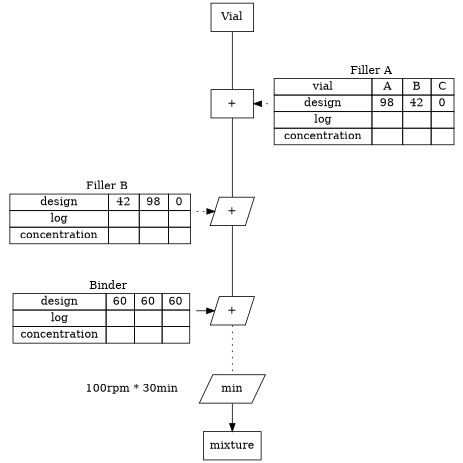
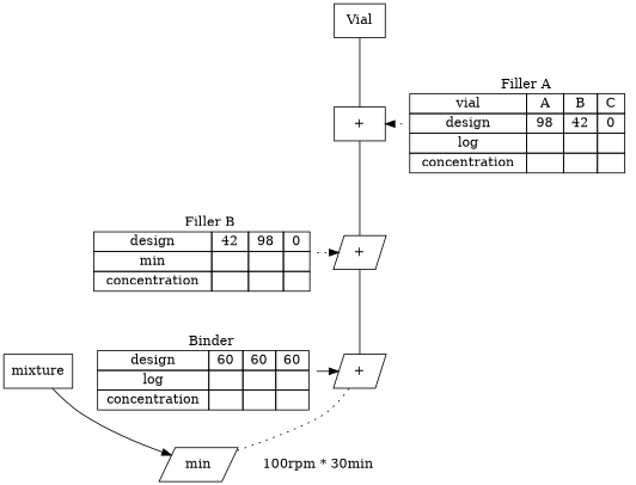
  digraph {
    rankdir=TB
    node [shape=none]
    edge [style=solid]
    n1 [label="+" shape=box]
    n2 [label=<         <TABLE BORDER="0" CELLBORDER="0" CELLSPACING="0">             <TR>                 <TD COLSPAN="4" ALIGN="LEFT">                     Filler A                 </TD>             </TR>             <TR>                 <TD BORDER="1"> vial </TD>                 <TD BORDER="1"> A </TD>                 <TD BORDER="1"> B </TD>                 <TD BORDER="1"> C </TD>             </TR>             <TR>                 <TD BORDER="1"> design </TD>                 <TD BORDER="1"> 98 </TD>                 <TD BORDER="1"> 42 </TD>                 <TD BORDER="1"> 0 </TD>             </TR>             <TR>                 <TD BORDER="1"> log </TD>                 <TD BORDER="1">  </TD>                 <TD BORDER="1">  </TD>                 <TD BORDER="1">  </TD>             </TR>             <TR>                 <TD BORDER="1"> concentration </TD>                 <TD BORDER="1">  </TD>                 <TD BORDER="1">  </TD>                 <TD BORDER="1">  </TD>             </TR>         </TABLE>     >]
    n3 [label="+" shape=parallelogram]
-   n4 [label=<         <TABLE BORDER="0" CELLBORDER="0" CELLSPACING="0">             <TR>                 <TD COLSPAN="4" ALIGN="LEFT">                     Filler B                 </TD>             </TR>             <TR>                 <TD BORDER="1"> design </TD>                 <TD BORDER="1"> 42 </TD>                 <TD BORDER="1"> 98 </TD>                 <TD BORDER="1"> 0 </TD>             </TR>             <TR>                 <TD BORDER="1"> log </TD>                 <TD BORDER="1">  </TD>                 <TD BORDER="1">  </TD>                 <TD BORDER="1">  </TD>             </TR>             <TR>                 <TD BORDER="1"> concentration </TD>                 <TD BORDER="1">  </TD>                 <TD BORDER="1">  </TD>                 <TD BORDER="1">  </TD>             </TR>         </TABLE>     >]
+   n4 [label=<         <TABLE BORDER="0" CELLBORDER="0" CELLSPACING="0">             <TR>                 <TD COLSPAN="4" ALIGN="LEFT">                     Filler B                 </TD>             </TR>             <TR>                 <TD BORDER="1"> design </TD>                 <TD BORDER="1"> 42 </TD>                 <TD BORDER="1"> 98 </TD>                 <TD BORDER="1"> 0 </TD>             </TR>             <TR>                 <TD BORDER="1"> min </TD>                 <TD BORDER="1">  </TD>                 <TD BORDER="1">  </TD>                 <TD BORDER="1">  </TD>             </TR>             <TR>                 <TD BORDER="1"> concentration </TD>                 <TD BORDER="1">  </TD>                 <TD BORDER="1">  </TD>                 <TD BORDER="1">  </TD>             </TR>         </TABLE>     >]
    n5 [label="+" shape=parallelogram]
    n6 [label=<         <TABLE BORDER="0" CELLBORDER="0" CELLSPACING="0">             <TR>                 <TD COLSPAN="4" ALIGN="LEFT">                     Binder                 </TD>             </TR>             <TR>                 <TD BORDER="1"> design </TD>                 <TD BORDER="1"> 60 </TD>                 <TD BORDER="1"> 60 </TD>                 <TD BORDER="1"> 60 </TD>             </TR>             <TR>                 <TD BORDER="1"> log </TD>                 <TD BORDER="1">  </TD>                 <TD BORDER="1">  </TD>                 <TD BORDER="1">  </TD>             </TR>             <TR>                 <TD BORDER="1"> concentration </TD>                 <TD BORDER="1">  </TD>                 <TD BORDER="1">  </TD>                 <TD BORDER="1">  </TD>             </TR>         </TABLE>     >]
    n7 [label=min shape=parallelogram]
    n8 [label="100rpm * 30min"]
    n9 [label=mixture shape=box]
    n10 [label=Vial shape=box]
    subgraph sub_1 {
      rank=same
      n1
      n2
    }
    subgraph sub_2 {
      rank=same
      n3
      n4
    }
    subgraph sub_3 {
      rank=same
      n5
      n6
    }
    subgraph sub_4 {
      rank=same
      n7
      n8
    }
    n1 -> n3 [dir=none]
    n2 -> n1 [constraint=false style=dotted]
    n3 -> n5 [dir=none]
    n4 -> n3 [constraint=false style=dotted]
    n5 -> n7 [dir=none style=dotted]
    n6 -> n5 [constraint=false]
-   n7 -> n9
+   n9 -> n7
    n8 -> n7 [constraint=false style=invis]
    n10 -> n1 [dir=none]
  }
